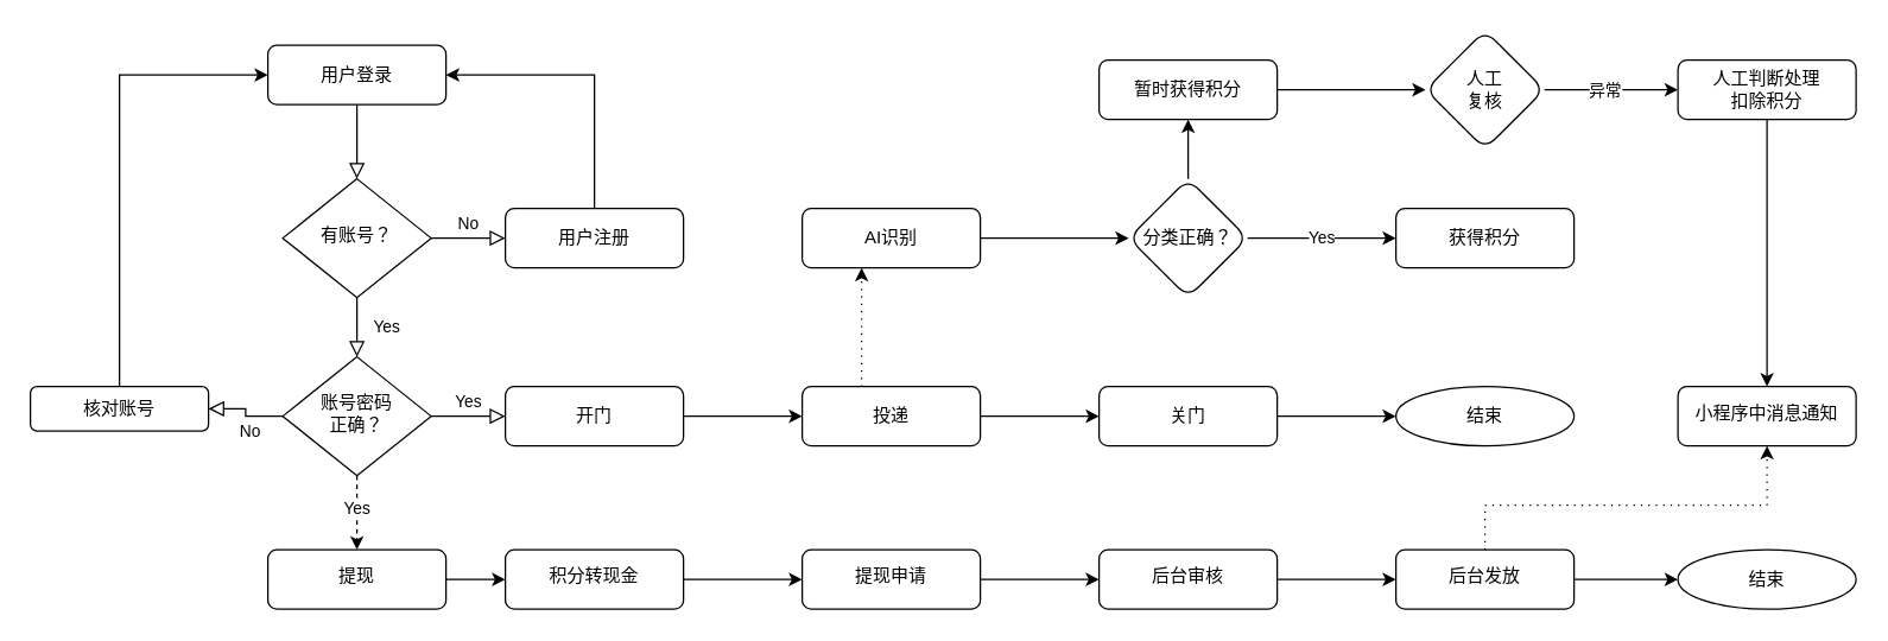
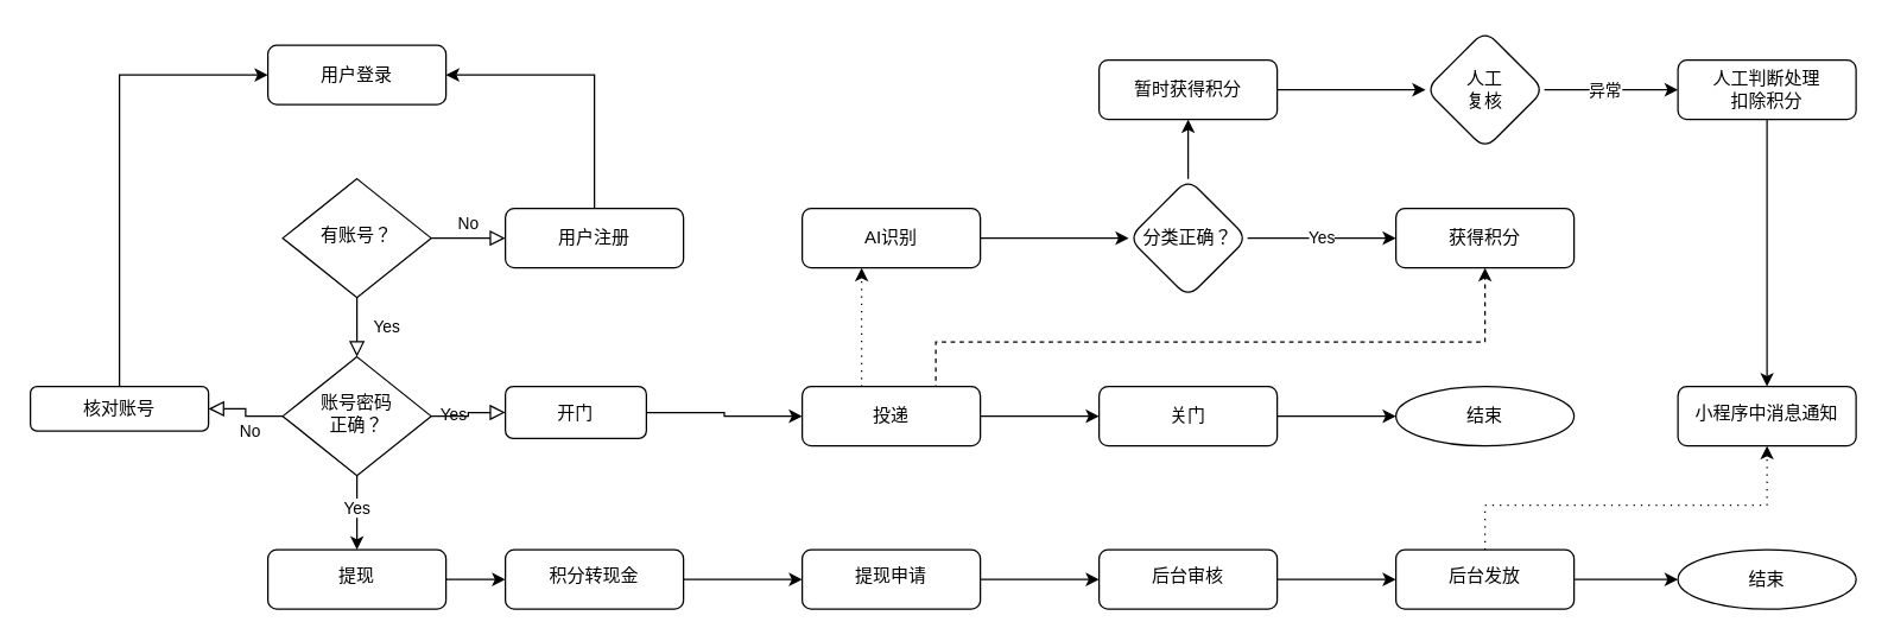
  <mxCell id="0" />
  <mxCell id="1" parent="0" />
- <mxCell id="2" value="" style="rounded=0;html=1;jettySize=auto;orthogonalLoop=1;fontSize=11;endArrow=block;endFill=0;endSize=8;strokeWidth=1;shadow=0;labelBackgroundColor=none;edgeStyle=orthogonalEdgeStyle;" parent="1" source="3" target="6" edge="1"><mxGeometry relative="1" as="geometry" /></mxCell>
  <mxCell id="3" value="用户登录" style="rounded=1;whiteSpace=wrap;html=1;fontSize=12;glass=0;strokeWidth=1;shadow=0;" parent="1" vertex="1"><mxGeometry x="180" y="30" width="120" height="40" as="geometry" /></mxCell>
  <mxCell id="4" value="Yes" style="rounded=0;html=1;jettySize=auto;orthogonalLoop=1;fontSize=11;endArrow=block;endFill=0;endSize=8;strokeWidth=1;shadow=0;labelBackgroundColor=none;edgeStyle=orthogonalEdgeStyle;" parent="1" source="6" target="13" edge="1"><mxGeometry y="20" relative="1" as="geometry"><mxPoint as="offset" /></mxGeometry></mxCell>
  <mxCell id="5" value="No" style="edgeStyle=orthogonalEdgeStyle;rounded=0;html=1;jettySize=auto;orthogonalLoop=1;fontSize=11;endArrow=block;endFill=0;endSize=8;strokeWidth=1;shadow=0;labelBackgroundColor=none;" parent="1" source="6" target="8" edge="1"><mxGeometry y="10" relative="1" as="geometry"><mxPoint as="offset" /></mxGeometry></mxCell>
  <mxCell id="6" value="有账号？" style="rhombus;whiteSpace=wrap;html=1;shadow=0;fontFamily=Helvetica;fontSize=12;align=center;strokeWidth=1;spacing=6;spacingTop=-4;" parent="1" vertex="1"><mxGeometry x="190" y="120" width="100" height="80" as="geometry" /></mxCell>
  <mxCell id="7" style="edgeStyle=orthogonalEdgeStyle;rounded=0;orthogonalLoop=1;jettySize=auto;html=1;entryX=1;entryY=0.5;entryDx=0;entryDy=0;" edge="1" parent="1" source="8" target="3"><mxGeometry relative="1" as="geometry"><Array as="points"><mxPoint x="400" y="50" /></Array></mxGeometry></mxCell>
  <mxCell id="8" value="用户注册" style="rounded=1;whiteSpace=wrap;html=1;fontSize=12;glass=0;strokeWidth=1;shadow=0;" parent="1" vertex="1"><mxGeometry x="340" y="140" width="120" height="40" as="geometry" /></mxCell>
  <mxCell id="9" value="No" style="rounded=0;html=1;jettySize=auto;orthogonalLoop=1;fontSize=11;endArrow=block;endFill=0;endSize=8;strokeWidth=1;shadow=0;labelBackgroundColor=none;edgeStyle=orthogonalEdgeStyle;" parent="1" source="13" target="15" edge="1"><mxGeometry x="-0.2" y="10" relative="1" as="geometry"><mxPoint as="offset" /></mxGeometry></mxCell>
  <mxCell id="10" value="Yes" style="edgeStyle=orthogonalEdgeStyle;rounded=0;html=1;jettySize=auto;orthogonalLoop=1;fontSize=11;endArrow=block;endFill=0;endSize=8;strokeWidth=1;shadow=0;labelBackgroundColor=none;" parent="1" source="13" target="17" edge="1"><mxGeometry y="10" relative="1" as="geometry"><mxPoint as="offset" /></mxGeometry></mxCell>
- <mxCell id="11" value="" style="edgeStyle=orthogonalEdgeStyle;rounded=0;orthogonalLoop=1;jettySize=auto;html=1;dashed=1;" edge="1" parent="1" source="13" target="27"><mxGeometry relative="1" as="geometry" /></mxCell>
+ <mxCell id="11" value="" style="edgeStyle=orthogonalEdgeStyle;rounded=0;orthogonalLoop=1;jettySize=auto;html=1;" edge="1" parent="1" source="13" target="27"><mxGeometry relative="1" as="geometry" /></mxCell>
  <mxCell id="12" value="Yes" style="edgeLabel;html=1;align=center;verticalAlign=middle;resizable=0;points=[];" vertex="1" connectable="0" parent="11"><mxGeometry x="-0.167" y="-1" relative="1" as="geometry"><mxPoint as="offset" /></mxGeometry></mxCell>
  <mxCell id="13" value="账号密码&lt;br&gt;正确？" style="rhombus;whiteSpace=wrap;html=1;shadow=0;fontFamily=Helvetica;fontSize=12;align=center;strokeWidth=1;spacing=6;spacingTop=-4;" parent="1" vertex="1"><mxGeometry x="190" y="240" width="100" height="80" as="geometry" /></mxCell>
  <mxCell id="14" style="edgeStyle=orthogonalEdgeStyle;rounded=0;orthogonalLoop=1;jettySize=auto;html=1;entryX=0;entryY=0.5;entryDx=0;entryDy=0;" edge="1" parent="1" source="15" target="3"><mxGeometry relative="1" as="geometry"><Array as="points"><mxPoint x="80" y="50" /></Array></mxGeometry></mxCell>
  <mxCell id="15" value="核对账号" style="rounded=1;whiteSpace=wrap;html=1;fontSize=12;glass=0;strokeWidth=1;shadow=0;" parent="1" vertex="1"><mxGeometry x="20" y="260" width="120" height="30" as="geometry" /></mxCell>
  <mxCell id="16" value="" style="edgeStyle=orthogonalEdgeStyle;rounded=0;orthogonalLoop=1;jettySize=auto;html=1;" edge="1" parent="1" source="17" target="21"><mxGeometry relative="1" as="geometry" /></mxCell>
- <mxCell id="17" value="开门" style="rounded=1;whiteSpace=wrap;html=1;fontSize=12;glass=0;strokeWidth=1;shadow=0;" parent="1" vertex="1"><mxGeometry x="340" y="260" width="120" height="40" as="geometry" /></mxCell>
+ <mxCell id="17" value="开门" style="rounded=1;whiteSpace=wrap;html=1;fontSize=12;glass=0;strokeWidth=1;shadow=0;" parent="1" vertex="1"><mxGeometry x="340" y="260" width="95" height="35" as="geometry" /></mxCell>
  <mxCell id="18" value="" style="edgeStyle=orthogonalEdgeStyle;rounded=0;orthogonalLoop=1;jettySize=auto;html=1;dashed=1;dashPattern=1 4;" edge="1" parent="1" source="21" target="42"><mxGeometry relative="1" as="geometry"><Array as="points"><mxPoint x="580" y="220" /><mxPoint x="580" y="220" /></Array></mxGeometry></mxCell>
+ <mxCell id="19" style="edgeStyle=orthogonalEdgeStyle;rounded=0;orthogonalLoop=1;jettySize=auto;html=1;exitX=1;exitY=0.5;exitDx=0;exitDy=0;dashed=1;" edge="1" parent="1" source="21" target="43"><mxGeometry relative="1" as="geometry"><Array as="points"><mxPoint x="630" y="280" /><mxPoint x="630" y="230" /><mxPoint x="1000" y="230" /></Array></mxGeometry></mxCell>
  <mxCell id="20" value="" style="edgeStyle=orthogonalEdgeStyle;rounded=0;orthogonalLoop=1;jettySize=auto;html=1;" edge="1" parent="1" source="21" target="50"><mxGeometry relative="1" as="geometry" /></mxCell>
  <mxCell id="21" value="投递" style="whiteSpace=wrap;html=1;rounded=1;glass=0;strokeWidth=1;shadow=0;" vertex="1" parent="1"><mxGeometry x="540" y="260" width="120" height="40" as="geometry" /></mxCell>
  <mxCell id="22" value="" style="edgeStyle=orthogonalEdgeStyle;rounded=0;orthogonalLoop=1;jettySize=auto;html=1;" edge="1" parent="1" source="23" target="46"><mxGeometry relative="1" as="geometry" /></mxCell>
  <mxCell id="23" value="暂时获得积分" style="whiteSpace=wrap;html=1;rounded=1;glass=0;strokeWidth=1;shadow=0;" vertex="1" parent="1"><mxGeometry x="740" y="40" width="120" height="40" as="geometry" /></mxCell>
  <mxCell id="24" style="edgeStyle=orthogonalEdgeStyle;rounded=0;orthogonalLoop=1;jettySize=auto;html=1;entryX=0.5;entryY=0;entryDx=0;entryDy=0;" edge="1" parent="1" source="25" target="37"><mxGeometry relative="1" as="geometry" /></mxCell>
  <mxCell id="25" value="人工判断处理&lt;br&gt;扣除积分" style="whiteSpace=wrap;html=1;rounded=1;glass=0;strokeWidth=1;shadow=0;" vertex="1" parent="1"><mxGeometry x="1130" y="40" width="120" height="40" as="geometry" /></mxCell>
  <mxCell id="26" style="edgeStyle=orthogonalEdgeStyle;rounded=0;orthogonalLoop=1;jettySize=auto;html=1;entryX=0;entryY=0.5;entryDx=0;entryDy=0;" edge="1" parent="1" source="27" target="29"><mxGeometry relative="1" as="geometry" /></mxCell>
  <mxCell id="27" value="提现" style="rounded=1;whiteSpace=wrap;html=1;shadow=0;strokeWidth=1;spacing=6;spacingTop=-4;" vertex="1" parent="1"><mxGeometry x="180" y="370" width="120" height="40" as="geometry" /></mxCell>
  <mxCell id="28" style="edgeStyle=orthogonalEdgeStyle;rounded=0;orthogonalLoop=1;jettySize=auto;html=1;entryX=0;entryY=0.5;entryDx=0;entryDy=0;" edge="1" parent="1" source="29" target="31"><mxGeometry relative="1" as="geometry" /></mxCell>
  <mxCell id="29" value="积分转现金" style="rounded=1;whiteSpace=wrap;html=1;shadow=0;strokeWidth=1;spacing=6;spacingTop=-4;" vertex="1" parent="1"><mxGeometry x="340" y="370" width="120" height="40" as="geometry" /></mxCell>
  <mxCell id="30" style="edgeStyle=orthogonalEdgeStyle;rounded=0;orthogonalLoop=1;jettySize=auto;html=1;" edge="1" parent="1" source="31" target="33"><mxGeometry relative="1" as="geometry" /></mxCell>
  <mxCell id="31" value="提现申请" style="rounded=1;whiteSpace=wrap;html=1;shadow=0;strokeWidth=1;spacing=6;spacingTop=-4;" vertex="1" parent="1"><mxGeometry x="540" y="370" width="120" height="40" as="geometry" /></mxCell>
  <mxCell id="32" style="edgeStyle=orthogonalEdgeStyle;rounded=0;orthogonalLoop=1;jettySize=auto;html=1;" edge="1" parent="1" source="33" target="36"><mxGeometry relative="1" as="geometry" /></mxCell>
  <mxCell id="33" value="后台审核" style="rounded=1;whiteSpace=wrap;html=1;shadow=0;strokeWidth=1;spacing=6;spacingTop=-4;" vertex="1" parent="1"><mxGeometry x="740" y="370" width="120" height="40" as="geometry" /></mxCell>
  <mxCell id="34" style="edgeStyle=orthogonalEdgeStyle;rounded=0;orthogonalLoop=1;jettySize=auto;html=1;entryX=0.5;entryY=1;entryDx=0;entryDy=0;dashed=1;dashPattern=1 4;" edge="1" parent="1" source="36" target="37"><mxGeometry relative="1" as="geometry"><Array as="points"><mxPoint x="1000" y="340" /><mxPoint x="1190" y="340" /></Array></mxGeometry></mxCell>
  <mxCell id="35" style="edgeStyle=orthogonalEdgeStyle;rounded=0;orthogonalLoop=1;jettySize=auto;html=1;entryX=0;entryY=0.5;entryDx=0;entryDy=0;" edge="1" parent="1" source="36" target="48"><mxGeometry relative="1" as="geometry" /></mxCell>
  <mxCell id="36" value="后台发放" style="rounded=1;whiteSpace=wrap;html=1;shadow=0;strokeWidth=1;spacing=6;spacingTop=-4;" vertex="1" parent="1"><mxGeometry x="940" y="370" width="120" height="40" as="geometry" /></mxCell>
  <mxCell id="37" value="小程序中消息通知" style="rounded=1;whiteSpace=wrap;html=1;shadow=0;strokeWidth=1;spacing=6;spacingTop=-4;" vertex="1" parent="1"><mxGeometry x="1130" y="260" width="120" height="40" as="geometry" /></mxCell>
  <mxCell id="38" value="Yes" style="edgeStyle=orthogonalEdgeStyle;rounded=0;orthogonalLoop=1;jettySize=auto;html=1;" edge="1" parent="1" source="40" target="43"><mxGeometry relative="1" as="geometry" /></mxCell>
  <mxCell id="39" style="edgeStyle=orthogonalEdgeStyle;rounded=0;orthogonalLoop=1;jettySize=auto;html=1;exitX=0.5;exitY=0;exitDx=0;exitDy=0;entryX=0.5;entryY=1;entryDx=0;entryDy=0;" edge="1" parent="1" source="40" target="23"><mxGeometry relative="1" as="geometry" /></mxCell>
  <mxCell id="40" value="分类正确？" style="rhombus;whiteSpace=wrap;html=1;rounded=1;glass=0;strokeWidth=1;shadow=0;" vertex="1" parent="1"><mxGeometry x="760" y="120" width="80" height="80" as="geometry" /></mxCell>
  <mxCell id="41" style="edgeStyle=orthogonalEdgeStyle;rounded=0;orthogonalLoop=1;jettySize=auto;html=1;entryX=0;entryY=0.5;entryDx=0;entryDy=0;" edge="1" parent="1" source="42" target="40"><mxGeometry relative="1" as="geometry" /></mxCell>
  <mxCell id="42" value="AI识别" style="whiteSpace=wrap;html=1;rounded=1;glass=0;strokeWidth=1;shadow=0;" vertex="1" parent="1"><mxGeometry x="540" y="140" width="120" height="40" as="geometry" /></mxCell>
  <mxCell id="43" value="获得积分" style="whiteSpace=wrap;html=1;rounded=1;glass=0;strokeWidth=1;shadow=0;" vertex="1" parent="1"><mxGeometry x="940" y="140" width="120" height="40" as="geometry" /></mxCell>
  <mxCell id="44" style="edgeStyle=orthogonalEdgeStyle;rounded=0;orthogonalLoop=1;jettySize=auto;html=1;entryX=0;entryY=0.5;entryDx=0;entryDy=0;" edge="1" parent="1" source="46" target="25"><mxGeometry relative="1" as="geometry" /></mxCell>
  <mxCell id="45" value="异常" style="edgeLabel;html=1;align=center;verticalAlign=middle;resizable=0;points=[];" vertex="1" connectable="0" parent="44"><mxGeometry x="-0.372" y="2" relative="1" as="geometry"><mxPoint x="12" y="2" as="offset" /></mxGeometry></mxCell>
  <mxCell id="46" value="人工&lt;br&gt;复核" style="rhombus;whiteSpace=wrap;html=1;rounded=1;glass=0;strokeWidth=1;shadow=0;" vertex="1" parent="1"><mxGeometry x="960" y="20" width="80" height="80" as="geometry" /></mxCell>
  <mxCell id="47" value="结束" style="ellipse;whiteSpace=wrap;html=1;" vertex="1" parent="1"><mxGeometry x="940" y="260" width="120" height="40" as="geometry" /></mxCell>
  <mxCell id="48" value="结束" style="ellipse;whiteSpace=wrap;html=1;" vertex="1" parent="1"><mxGeometry x="1130" y="370" width="120" height="40" as="geometry" /></mxCell>
  <mxCell id="49" style="edgeStyle=orthogonalEdgeStyle;rounded=0;orthogonalLoop=1;jettySize=auto;html=1;" edge="1" parent="1" source="50" target="47"><mxGeometry relative="1" as="geometry" /></mxCell>
  <mxCell id="50" value="关门" style="whiteSpace=wrap;html=1;rounded=1;glass=0;strokeWidth=1;shadow=0;" vertex="1" parent="1"><mxGeometry x="740" y="260" width="120" height="40" as="geometry" /></mxCell>
